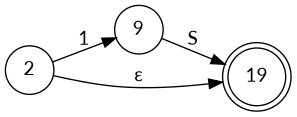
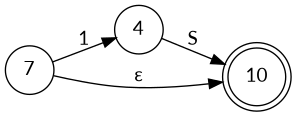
  digraph {
    fontname=Lato
    rankdir=LR
    node [fontname=Lato shape=circle]
    edge [fontname=Lato]
-   n1 [label=9]
-   n2 [label=19 shape=doublecircle]
-   n3 [label=2]
+   n1 [label=4]
+   n2 [label=10 shape=doublecircle]
+   n3 [label=7]
    n1 -> n2 [label=S]
    n3 -> n1 [label=1]
    n3 -> n2 [label="ε"]
  }
